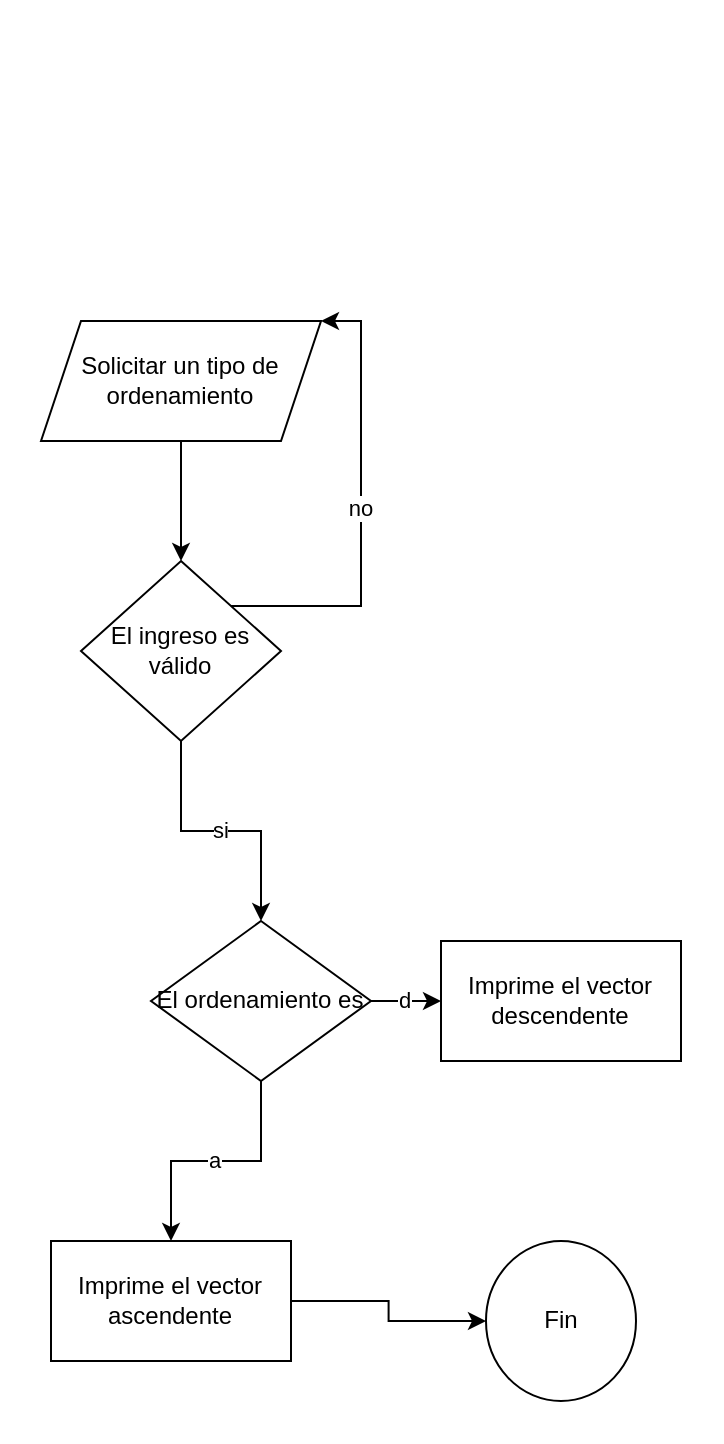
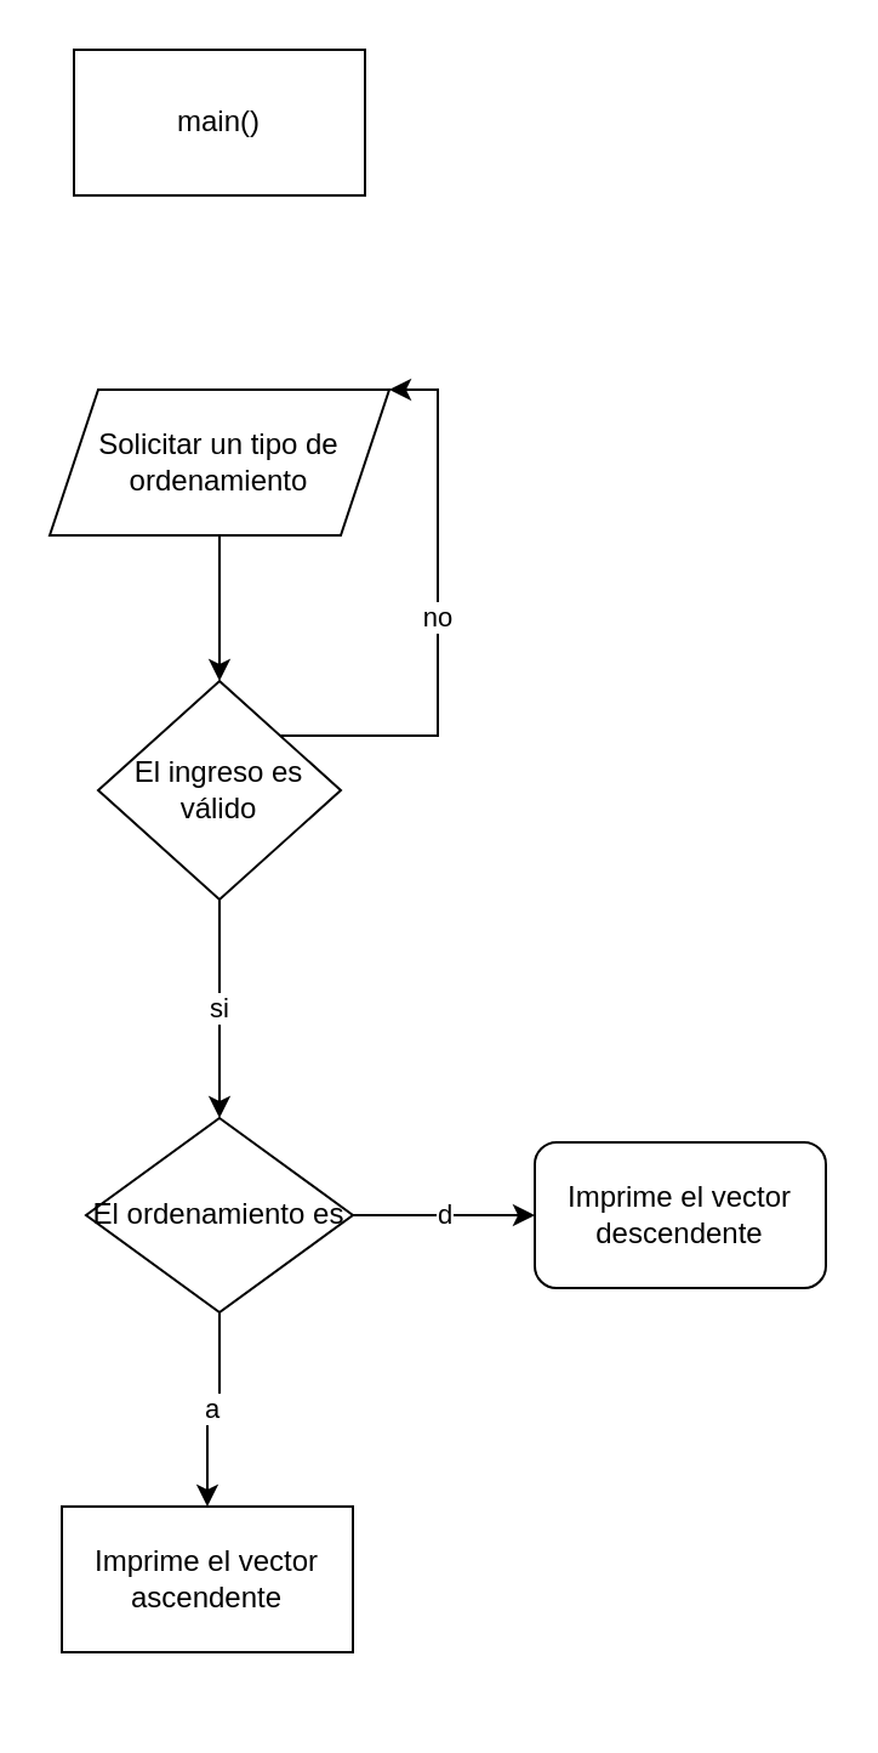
  <mxCell id="0" />
  <mxCell id="1" parent="0" />
+ <mxCell id="2" value="main()" style="rounded=0;whiteSpace=wrap;html=1;" vertex="1" parent="1"><mxGeometry x="30" y="20" width="120" height="60" as="geometry" /></mxCell>
  <mxCell id="3" value="" style="edgeStyle=orthogonalEdgeStyle;rounded=0;orthogonalLoop=1;jettySize=auto;html=1;" edge="1" parent="1" source="4" target="7"><mxGeometry relative="1" as="geometry" /></mxCell>
  <mxCell id="4" value="Solicitar un tipo de ordenamiento" style="shape=parallelogram;perimeter=parallelogramPerimeter;whiteSpace=wrap;html=1;fixedSize=1;rounded=0;" vertex="1" parent="1"><mxGeometry x="20" y="160" width="140" height="60" as="geometry" /></mxCell>
  <mxCell id="5" value="si" style="edgeStyle=orthogonalEdgeStyle;rounded=0;orthogonalLoop=1;jettySize=auto;html=1;" edge="1" parent="1" source="7" target="10"><mxGeometry relative="1" as="geometry" /></mxCell>
  <mxCell id="6" value="no" style="edgeStyle=orthogonalEdgeStyle;rounded=0;orthogonalLoop=1;jettySize=auto;html=1;exitX=1;exitY=0;exitDx=0;exitDy=0;entryX=1;entryY=0;entryDx=0;entryDy=0;" edge="1" parent="1" source="7" target="4"><mxGeometry relative="1" as="geometry"><Array as="points"><mxPoint x="180" y="303" /><mxPoint x="180" y="160" /></Array></mxGeometry></mxCell>
  <mxCell id="7" value="El ingreso es válido" style="rhombus;whiteSpace=wrap;html=1;rounded=0;" vertex="1" parent="1"><mxGeometry x="40" y="280" width="100" height="90" as="geometry" /></mxCell>
  <mxCell id="8" value="a" style="edgeStyle=orthogonalEdgeStyle;rounded=0;orthogonalLoop=1;jettySize=auto;html=1;" edge="1" parent="1" source="10" target="12"><mxGeometry relative="1" as="geometry" /></mxCell>
  <mxCell id="9" value="d" style="edgeStyle=orthogonalEdgeStyle;rounded=0;orthogonalLoop=1;jettySize=auto;html=1;" edge="1" parent="1" source="10" target="13"><mxGeometry relative="1" as="geometry" /></mxCell>
- <mxCell id="10" value="El ordenamiento es" style="rhombus;whiteSpace=wrap;html=1;rounded=0;" vertex="1" parent="1"><mxGeometry x="75" y="460" width="110" height="80" as="geometry" /></mxCell>
- <mxCell id="11" style="edgeStyle=orthogonalEdgeStyle;rounded=0;orthogonalLoop=1;jettySize=auto;html=1;exitX=1;exitY=0.5;exitDx=0;exitDy=0;" edge="1" parent="1" source="12" target="14"><mxGeometry relative="1" as="geometry" /></mxCell>
+ <mxCell id="10" value="El ordenamiento es" style="rhombus;whiteSpace=wrap;html=1;rounded=0;" vertex="1" parent="1"><mxGeometry x="35" y="460" width="110" height="80" as="geometry" /></mxCell>
  <mxCell id="12" value="Imprime el vector ascendente" style="whiteSpace=wrap;html=1;rounded=0;" vertex="1" parent="1"><mxGeometry x="25" y="620" width="120" height="60" as="geometry" /></mxCell>
- <mxCell id="13" value="Imprime el vector descendente" style="whiteSpace=wrap;html=1;rounded=0;" vertex="1" parent="1"><mxGeometry x="220" y="470" width="120" height="60" as="geometry" /></mxCell>
- <mxCell id="14" value="Fin" style="ellipse;whiteSpace=wrap;html=1;rounded=0;" vertex="1" parent="1"><mxGeometry x="242.5" y="620" width="75" height="80" as="geometry" /></mxCell>
+ <mxCell id="13" value="Imprime el vector descendente" style="whiteSpace=wrap;html=1;rounded=1;" vertex="1" parent="1"><mxGeometry x="220" y="470" width="120" height="60" as="geometry" /></mxCell>
